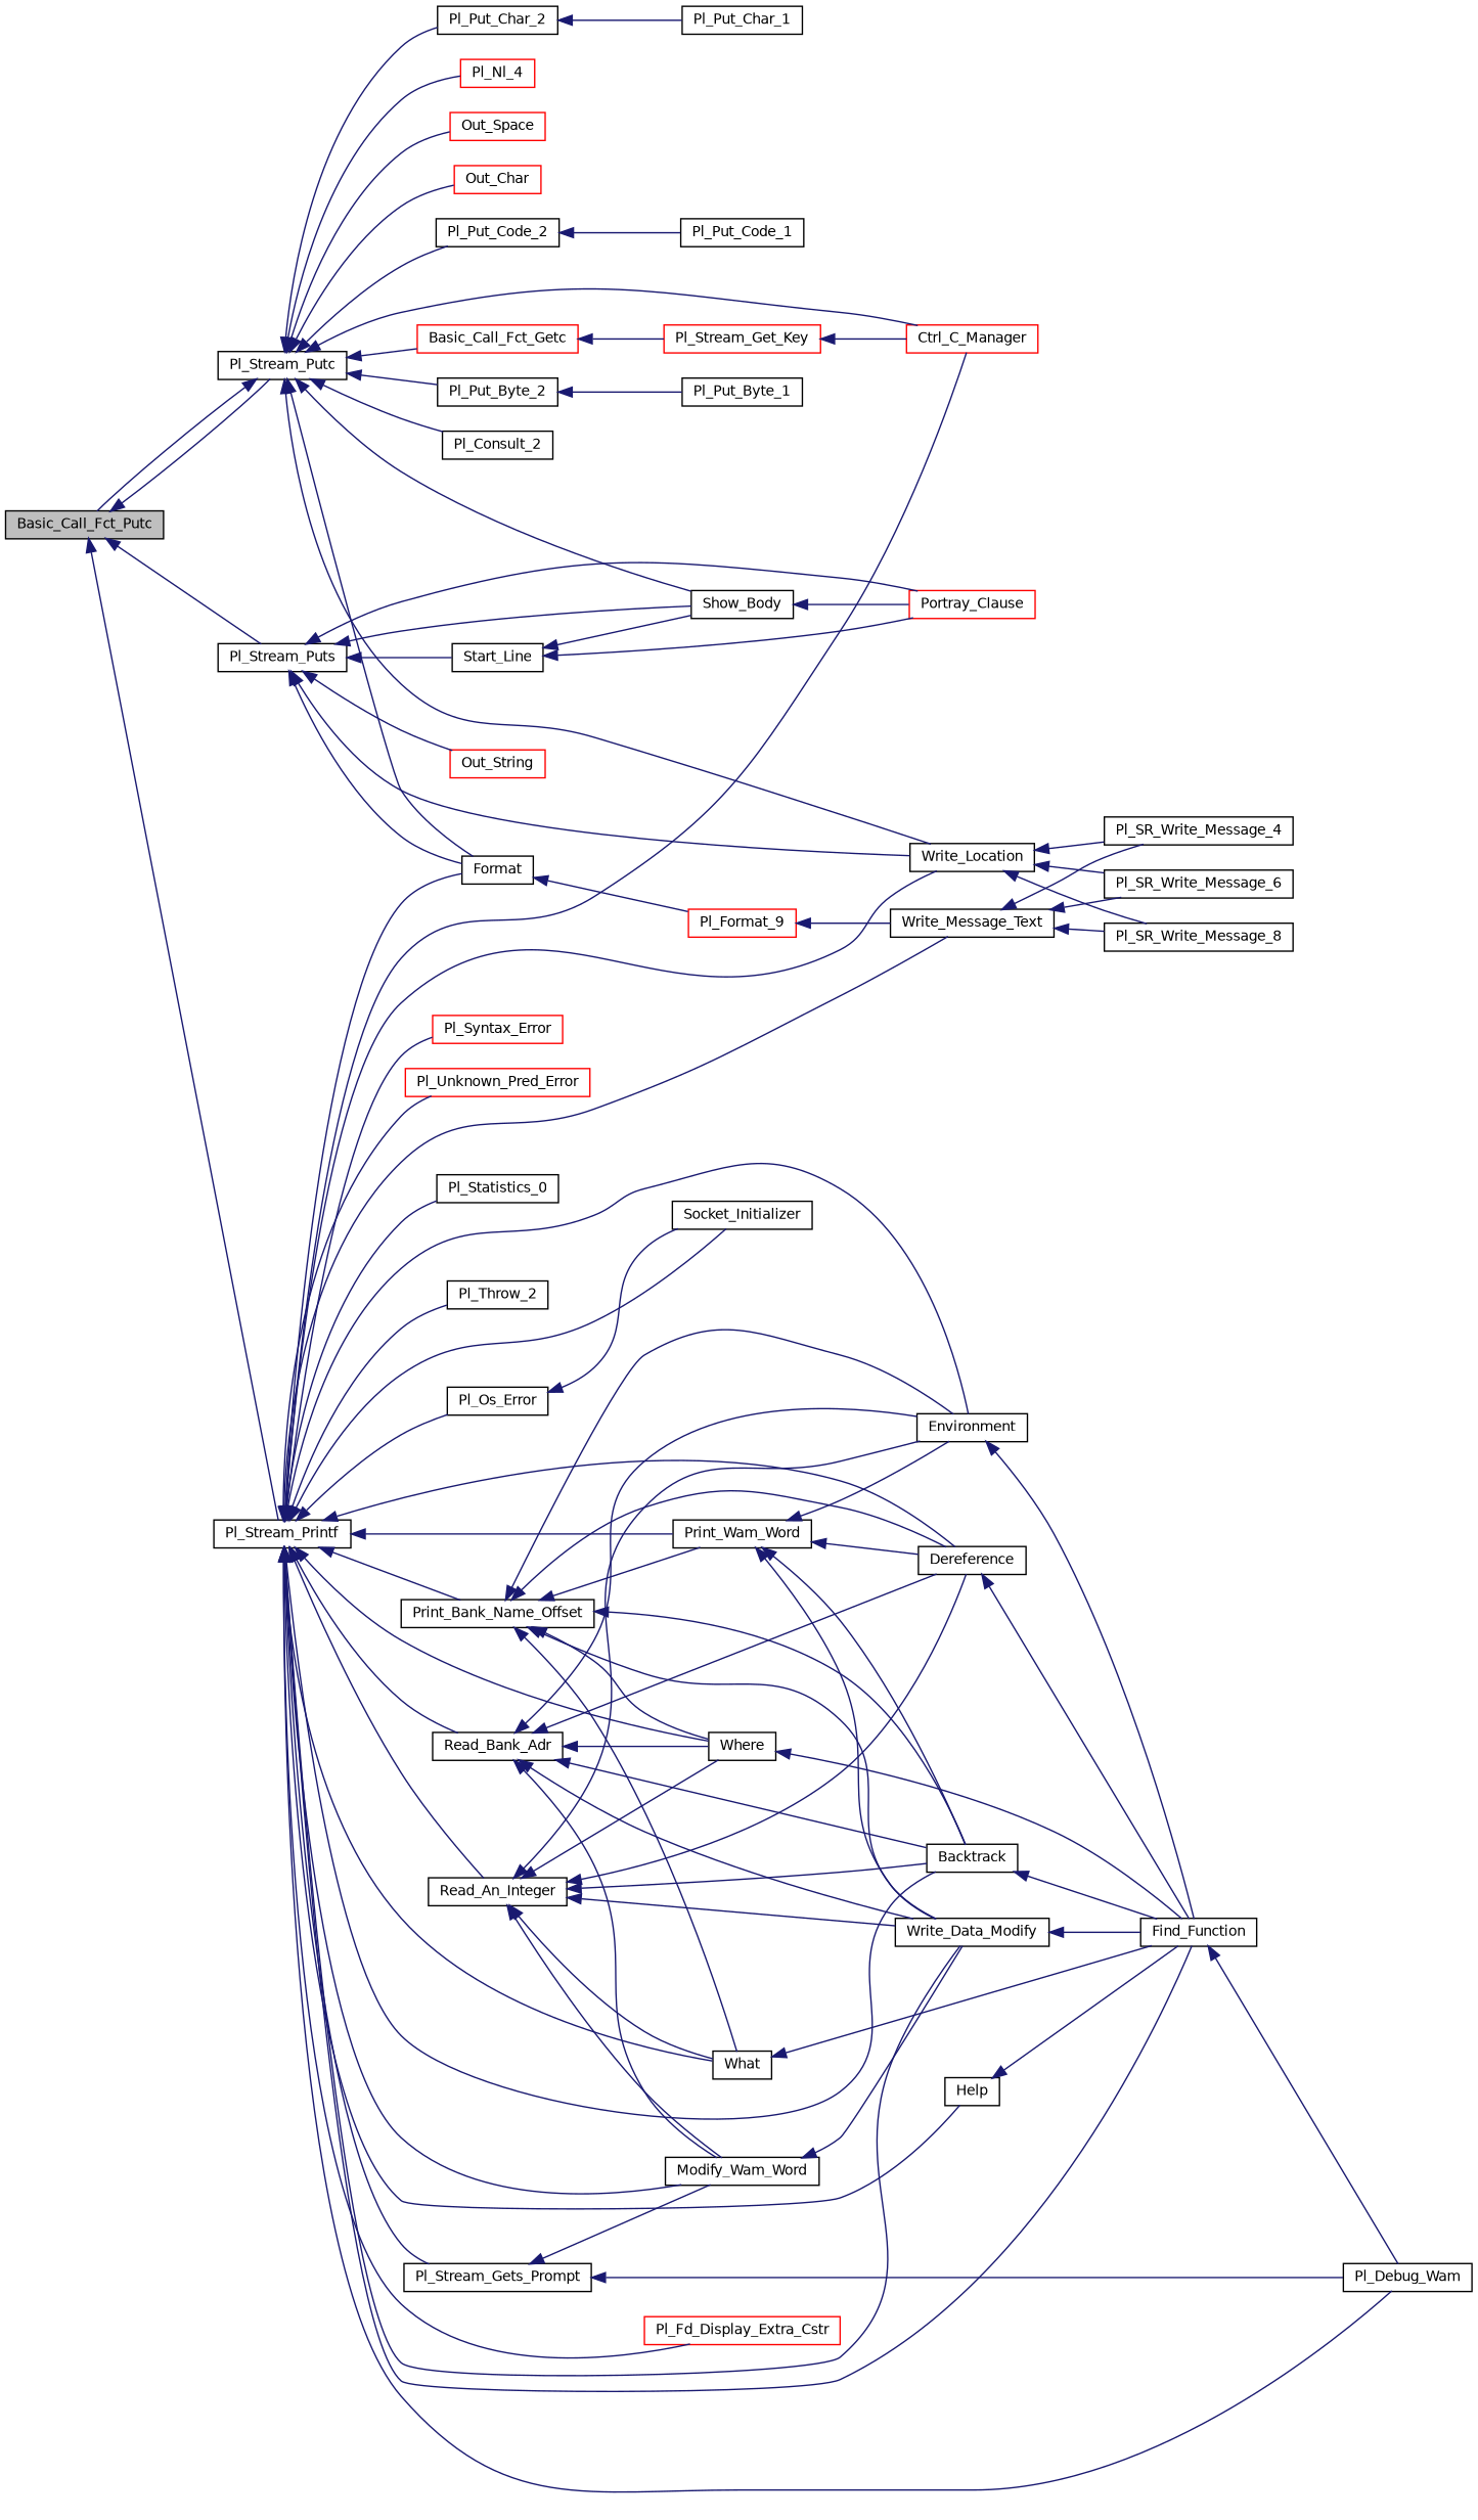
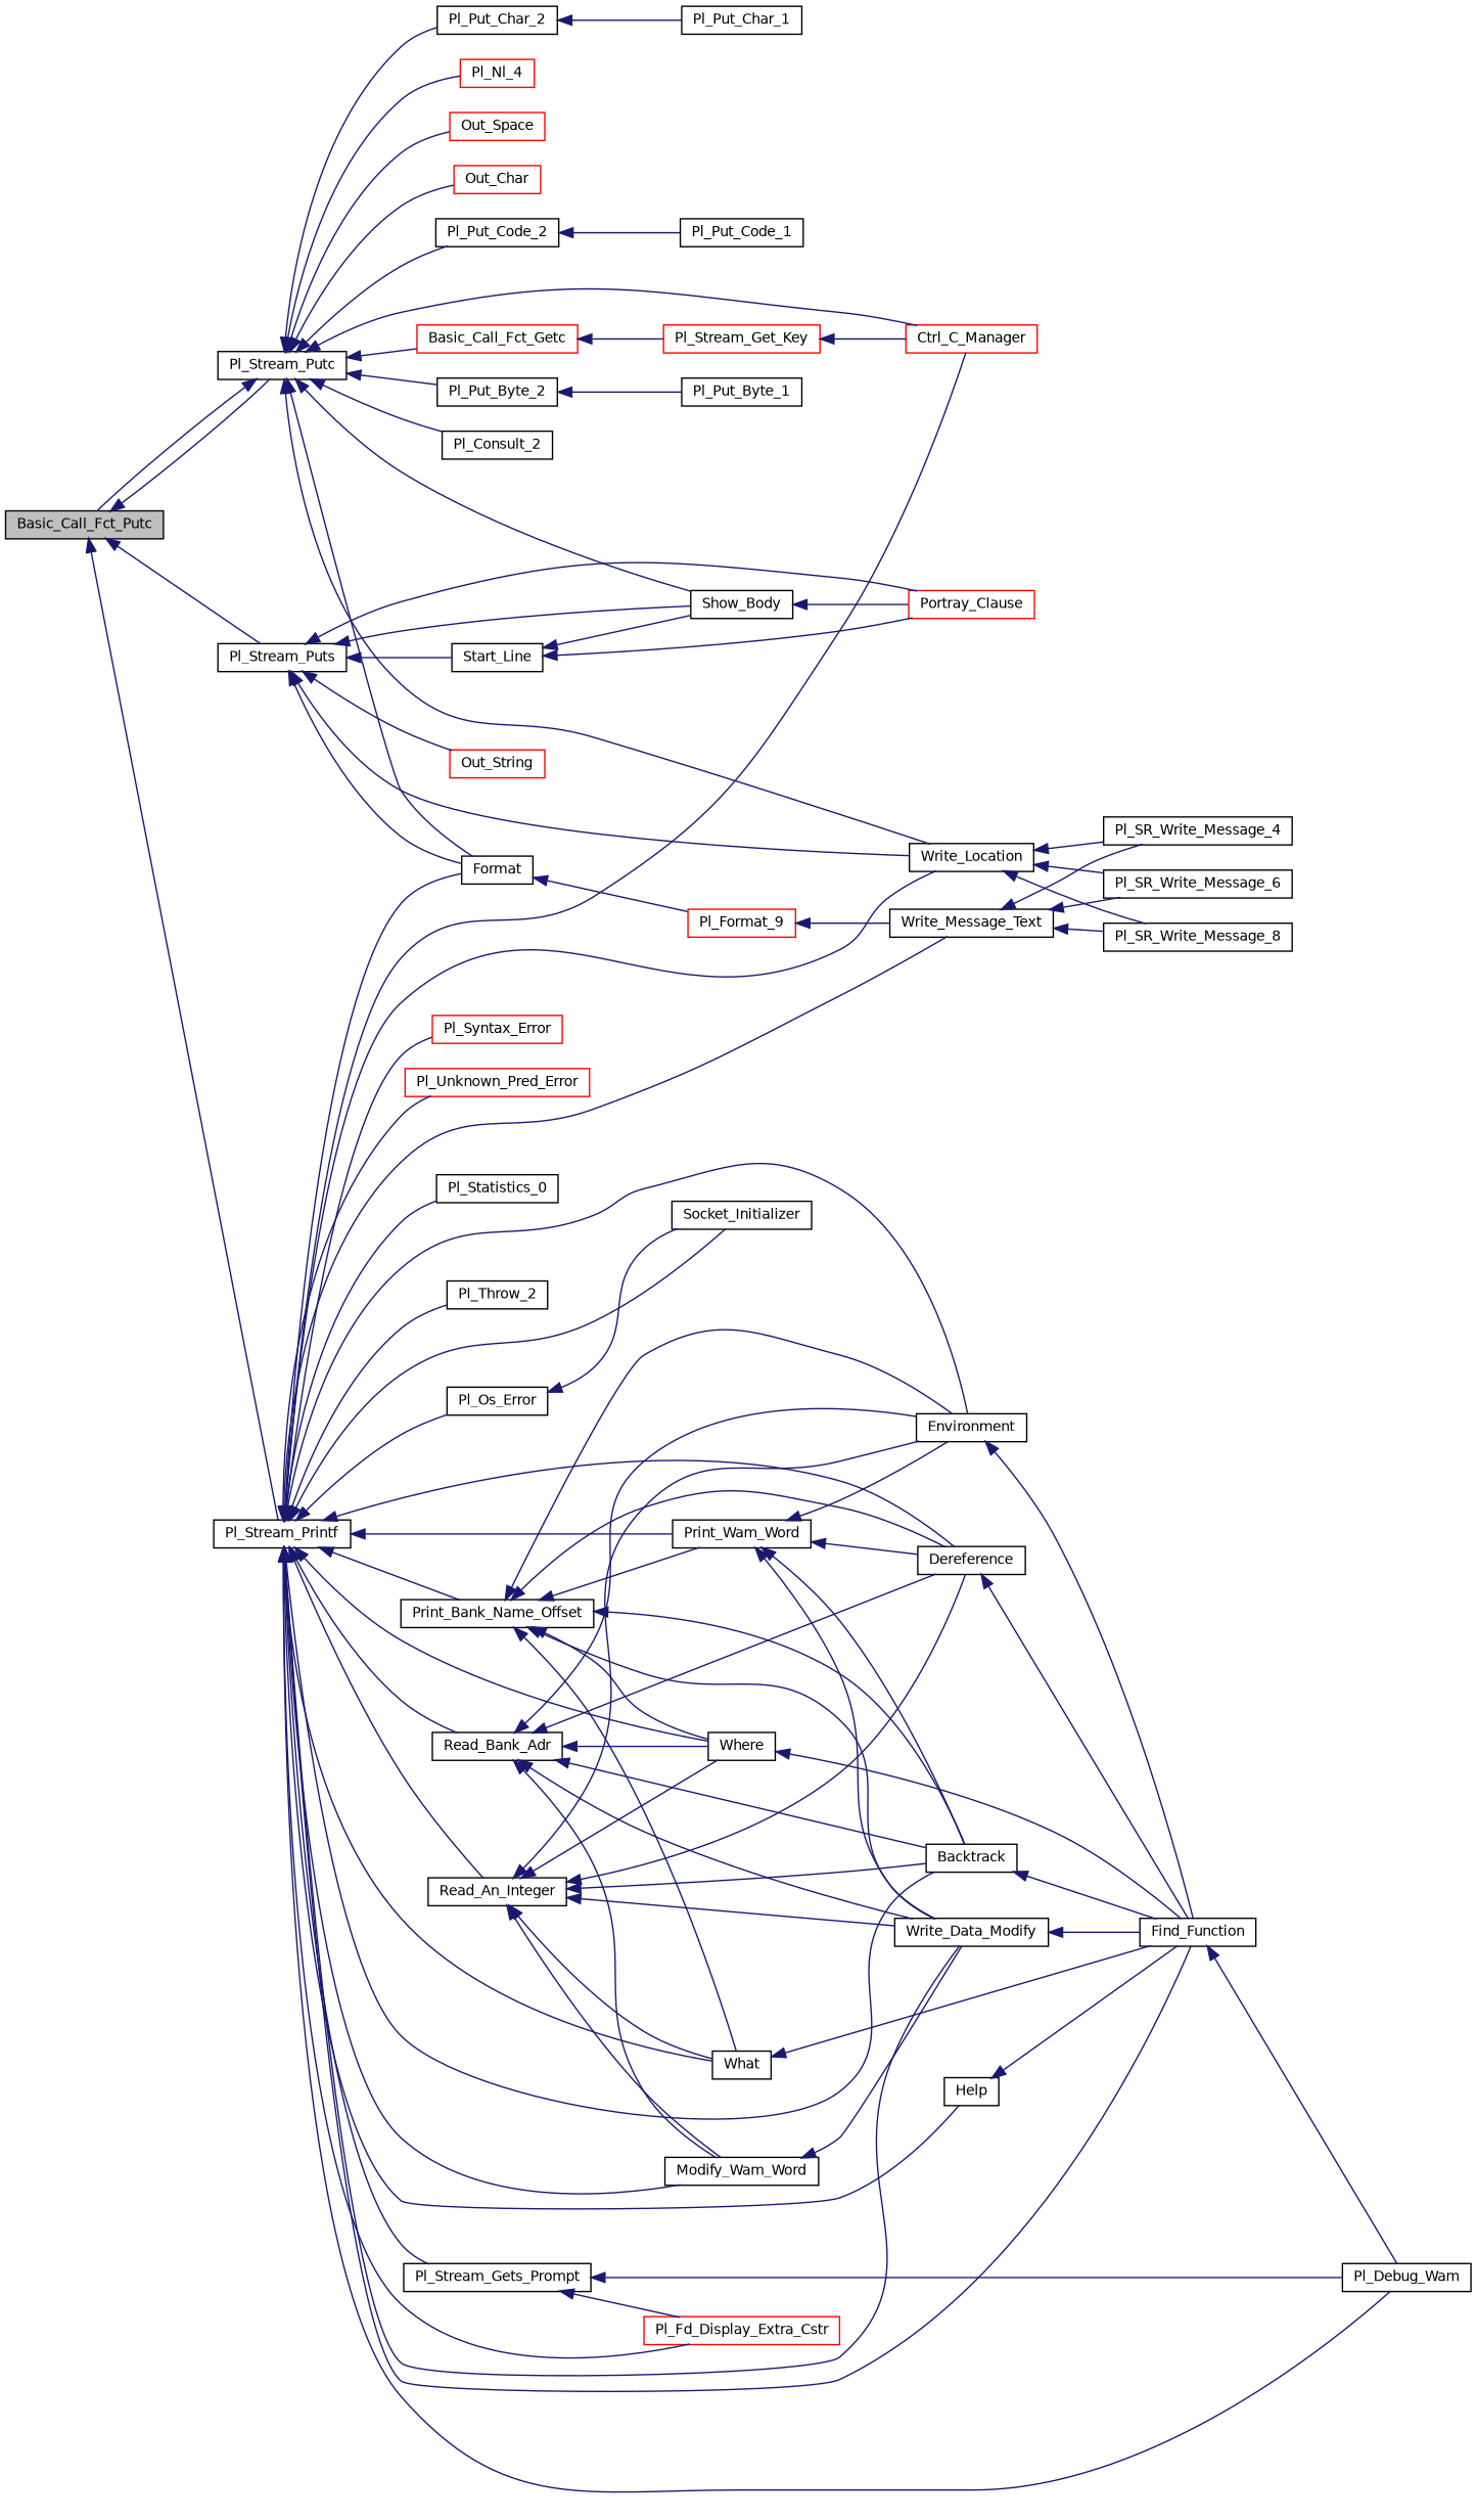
  digraph {
    rankdir=LR
    node [color=black fillcolor=white fontname=Helvetica fontsize=10 shape=record style=filled]
    edge [color=midnightblue dir=back fontname=Helvetica fontsize=10 labelfontname=Helvetica labelfontsize=10 style=solid]
    n1 [fillcolor=grey75 fontcolor=black height=0.2 label=Basic_Call_Fct_Putc width=0.4]
    n2 [height=0.2 label=Pl_Stream_Putc width=0.4]
    n3 [height=0.2 label=Pl_Stream_Puts width=0.4]
    n4 [height=0.2 label=Pl_Stream_Printf width=0.4]
    n5 [height=0.2 label=Pl_Put_Char_2 width=0.4]
    n6 [height=0.2 label=Pl_Put_Code_2 width=0.4]
    n7 [height=0.2 label=Pl_Put_Byte_2 width=0.4]
    n8 [height=0.2 label=Pl_Consult_2 width=0.4]
    n9 [height=0.2 label=Format width=0.4]
    n10 [height=0.2 label=Show_Body width=0.4]
    n11 [height=0.2 label=Write_Location width=0.4]
    n12 [color=red height=0.2 label=Basic_Call_Fct_Getc width=0.4]
    n13 [color=red height=0.2 label=Ctrl_C_Manager width=0.4]
    n14 [color=red height=0.2 label=Pl_Nl_4 width=0.4]
    n15 [color=red height=0.2 label=Out_Space width=0.4]
    n16 [color=red height=0.2 label=Out_Char width=0.4]
    n17 [color=red height=0.2 label=Portray_Clause width=0.4]
    n18 [height=0.2 label=Start_Line width=0.4]
    n19 [color=red height=0.2 label=Out_String width=0.4]
    n20 [height=0.2 label=Write_Message_Text width=0.4]
    n21 [height=0.2 label=Pl_Debug_Wam width=0.4]
    n22 [height=0.2 label=Find_Function width=0.4]
    n23 [height=0.2 label=Write_Data_Modify width=0.4]
    n24 [height=0.2 label=What width=0.4]
    n25 [height=0.2 label=Where width=0.4]
    n26 [height=0.2 label=Dereference width=0.4]
    n27 [height=0.2 label=Environment width=0.4]
    n28 [height=0.2 label=Backtrack width=0.4]
    n29 [height=0.2 label=Read_Bank_Adr width=0.4]
    n30 [height=0.2 label=Modify_Wam_Word width=0.4]
    n31 [height=0.2 label=Read_An_Integer width=0.4]
    n32 [height=0.2 label=Print_Bank_Name_Offset width=0.4]
    n33 [height=0.2 label=Print_Wam_Word width=0.4]
    n34 [height=0.2 label=Help width=0.4]
    n35 [color=red height=0.2 label=Pl_Syntax_Error width=0.4]
    n36 [color=red height=0.2 label=Pl_Unknown_Pred_Error width=0.4]
    n37 [height=0.2 label=Pl_Os_Error width=0.4]
    n38 [height=0.2 label=Socket_Initializer width=0.4]
    n39 [height=0.2 label=Pl_Statistics_0 width=0.4]
    n40 [height=0.2 label=Pl_Stream_Gets_Prompt width=0.4]
    n41 [height=0.2 label=Pl_Throw_2 width=0.4]
    n42 [color=red height=0.2 label=Pl_Fd_Display_Extra_Cstr width=0.4]
    n43 [height=0.2 label=Pl_Put_Char_1 width=0.4]
    n44 [height=0.2 label=Pl_Put_Code_1 width=0.4]
    n45 [height=0.2 label=Pl_Put_Byte_1 width=0.4]
    n46 [color=red height=0.2 label=Pl_Format_9 width=0.4]
    n47 [height=0.2 label=Pl_SR_Write_Message_4 width=0.4]
    n48 [height=0.2 label=Pl_SR_Write_Message_6 width=0.4]
    n49 [height=0.2 label=Pl_SR_Write_Message_8 width=0.4]
    n50 [color=red height=0.2 label=Pl_Stream_Get_Key width=0.4]
    n1 -> n2
    n1 -> n3
    n1 -> n4
    n2 -> n1
    n2 -> n5
    n2 -> n6
    n2 -> n7
    n2 -> n8
    n2 -> n9
    n2 -> n10
    n2 -> n11
    n2 -> n12
    n2 -> n13
    n2 -> n14
    n2 -> n15
    n2 -> n16
    n3 -> n9
    n3 -> n10
    n3 -> n11
    n3 -> n17
    n3 -> n18
    n3 -> n19
    n4 -> n9
    n4 -> n11
    n4 -> n13
    n4 -> n20
    n4 -> n21
    n4 -> n22
    n4 -> n23
    n4 -> n24
    n4 -> n25
    n4 -> n26
    n4 -> n27
    n4 -> n28
    n4 -> n29
    n4 -> n30
    n4 -> n31
    n4 -> n32
    n4 -> n33
    n4 -> n34
    n4 -> n35
    n4 -> n36
    n4 -> n37
    n4 -> n38
    n4 -> n39
    n4 -> n40
    n4 -> n41
    n4 -> n42
    n5 -> n43
    n6 -> n44
    n7 -> n45
    n9 -> n46
    n10 -> n17
    n11 -> n47
    n11 -> n48
    n11 -> n49
    n12 -> n50
    n18 -> n10
    n18 -> n17
    n20 -> n47
    n20 -> n48
    n20 -> n49
    n22 -> n21
    n23 -> n22
    n24 -> n22
    n25 -> n22
    n26 -> n22
    n27 -> n22
    n28 -> n22
    n29 -> n23
    n29 -> n25
    n29 -> n26
    n29 -> n27
    n29 -> n28
    n29 -> n30
    n30 -> n23
    n31 -> n23
    n31 -> n24
    n31 -> n25
    n31 -> n26
    n31 -> n27
    n31 -> n28
    n31 -> n30
    n32 -> n23
    n32 -> n24
    n32 -> n25
    n32 -> n26
    n32 -> n27
    n32 -> n28
    n32 -> n33
    n33 -> n23
    n33 -> n26
    n33 -> n27
    n33 -> n28
    n34 -> n22
    n37 -> n38
    n40 -> n21
-   n40 -> n30
+   n40 -> n42
    n46 -> n20
    n50 -> n13
  }
